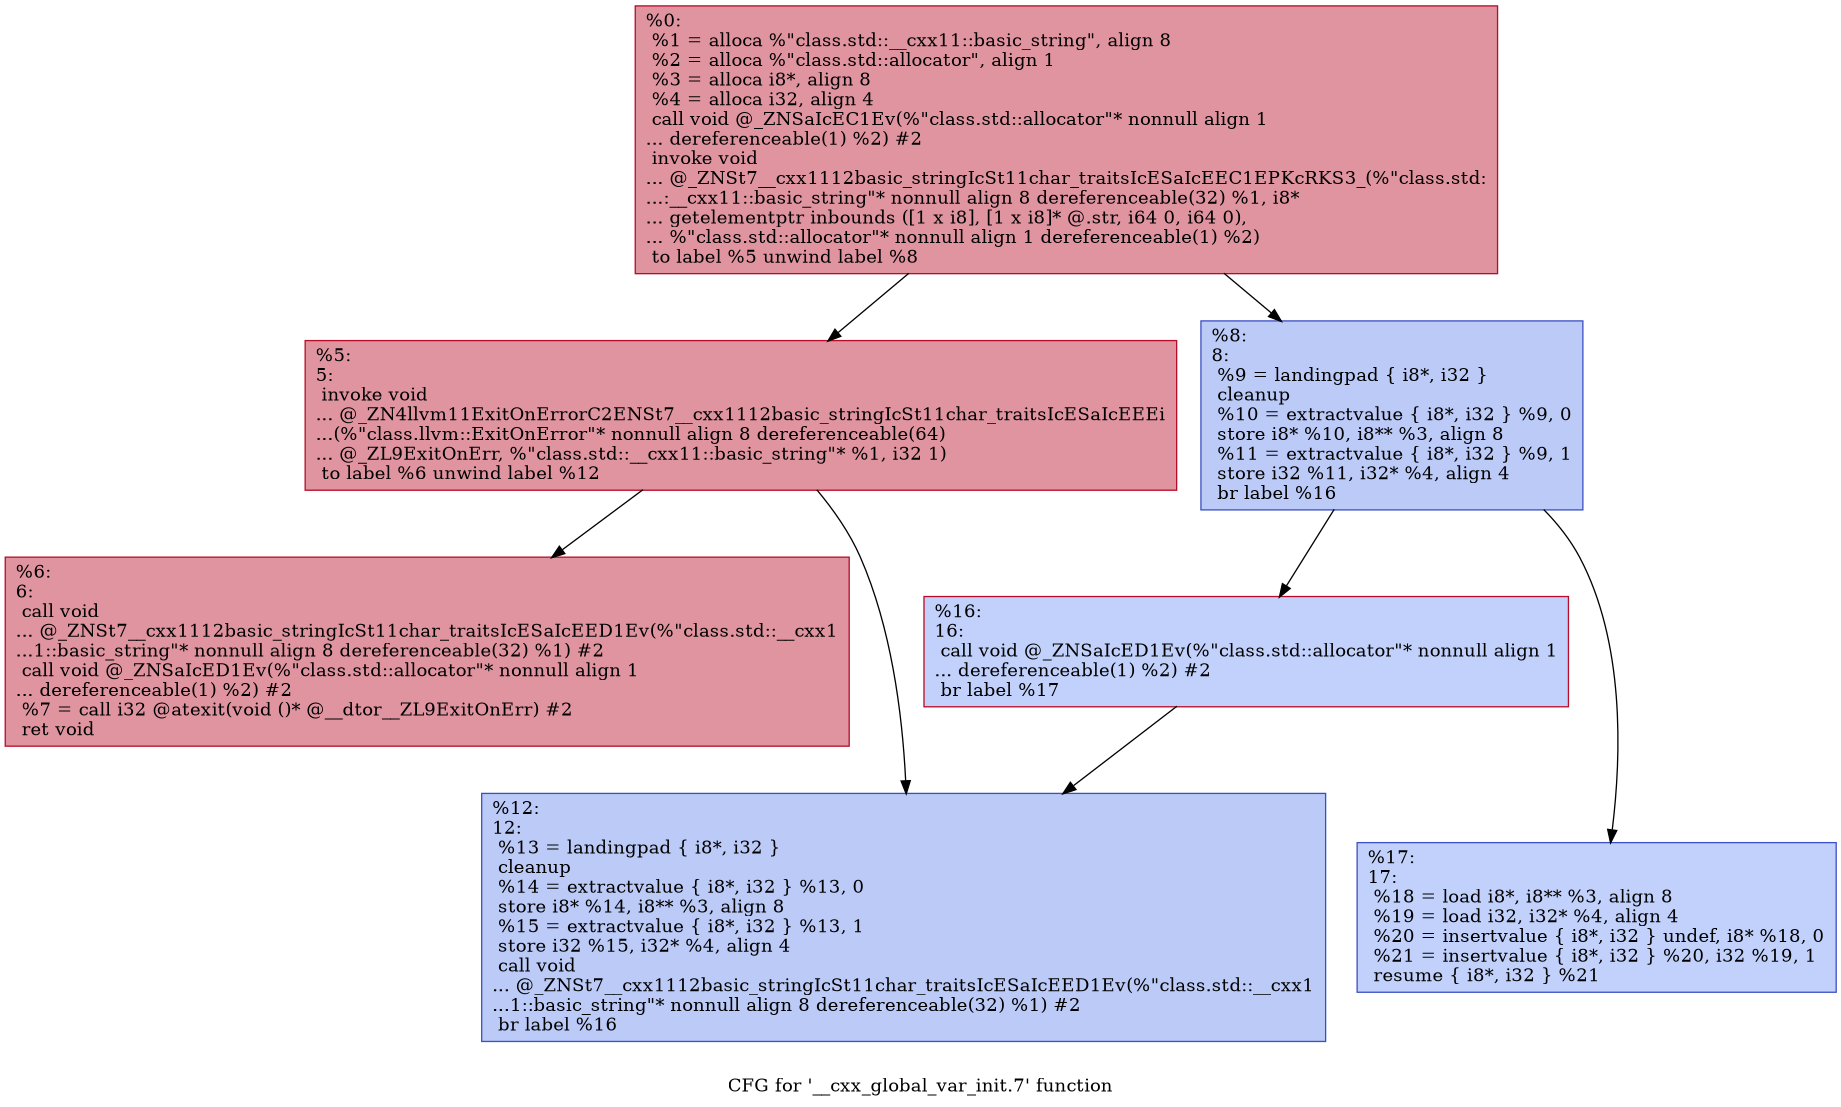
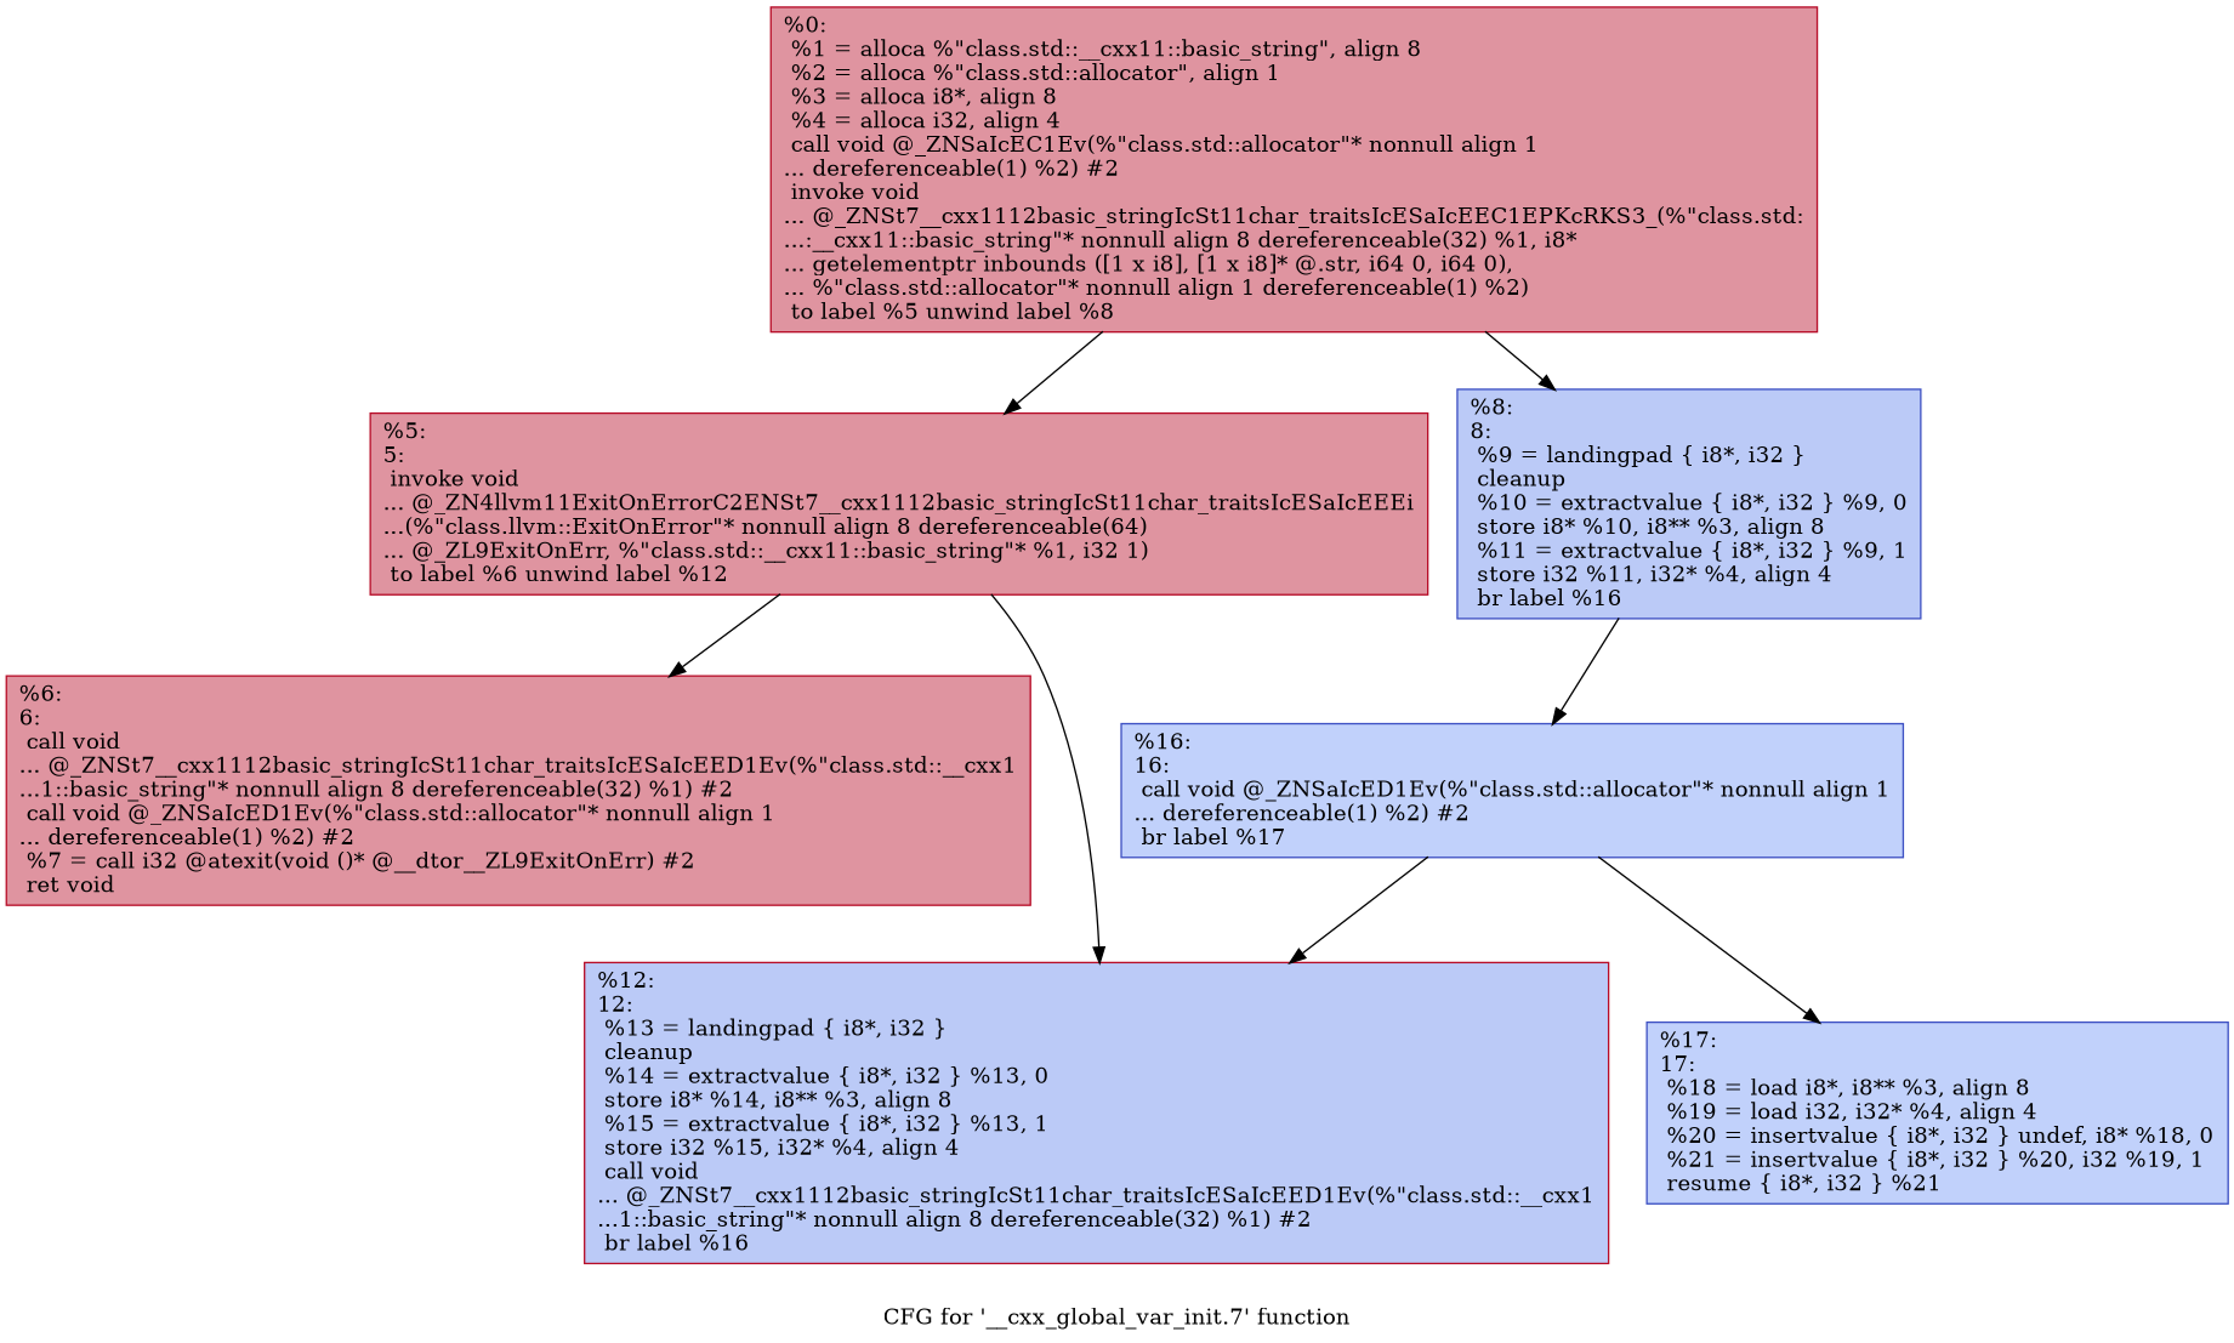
  digraph {
    label="CFG for '__cxx_global_var_init.7' function"
    node [color="#3d50c3ff" fillcolor="#b70d2870" shape=record style=filled]
    n1 [color="#b70d28ff" label="{%0:\l  %1 = alloca %\"class.std::__cxx11::basic_string\", align 8\l  %2 = alloca %\"class.std::allocator\", align 1\l  %3 = alloca i8*, align 8\l  %4 = alloca i32, align 4\l  call void @_ZNSaIcEC1Ev(%\"class.std::allocator\"* nonnull align 1\l... dereferenceable(1) %2) #2\l  invoke void\l... @_ZNSt7__cxx1112basic_stringIcSt11char_traitsIcESaIcEEC1EPKcRKS3_(%\"class.std:\l...:__cxx11::basic_string\"* nonnull align 8 dereferenceable(32) %1, i8*\l... getelementptr inbounds ([1 x i8], [1 x i8]* @.str, i64 0, i64 0),\l... %\"class.std::allocator\"* nonnull align 1 dereferenceable(1) %2)\l          to label %5 unwind label %8\l}"]
    n2 [color="#b70d28ff" label="{%5:\l5:                                                \l  invoke void\l... @_ZN4llvm11ExitOnErrorC2ENSt7__cxx1112basic_stringIcSt11char_traitsIcESaIcEEEi\l...(%\"class.llvm::ExitOnError\"* nonnull align 8 dereferenceable(64)\l... @_ZL9ExitOnErr, %\"class.std::__cxx11::basic_string\"* %1, i32 1)\l          to label %6 unwind label %12\l}"]
    n3 [fillcolor="#6687ed70" label="{%8:\l8:                                                \l  %9 = landingpad \{ i8*, i32 \}\l          cleanup\l  %10 = extractvalue \{ i8*, i32 \} %9, 0\l  store i8* %10, i8** %3, align 8\l  %11 = extractvalue \{ i8*, i32 \} %9, 1\l  store i32 %11, i32* %4, align 4\l  br label %16\l}"]
    n4 [color="#b70d28ff" label="{%6:\l6:                                                \l  call void\l... @_ZNSt7__cxx1112basic_stringIcSt11char_traitsIcESaIcEED1Ev(%\"class.std::__cxx1\l...1::basic_string\"* nonnull align 8 dereferenceable(32) %1) #2\l  call void @_ZNSaIcED1Ev(%\"class.std::allocator\"* nonnull align 1\l... dereferenceable(1) %2) #2\l  %7 = call i32 @atexit(void ()* @__dtor__ZL9ExitOnErr) #2\l  ret void\l}"]
-   n5 [fillcolor="#6687ed70" label="{%12:\l12:                                               \l  %13 = landingpad \{ i8*, i32 \}\l          cleanup\l  %14 = extractvalue \{ i8*, i32 \} %13, 0\l  store i8* %14, i8** %3, align 8\l  %15 = extractvalue \{ i8*, i32 \} %13, 1\l  store i32 %15, i32* %4, align 4\l  call void\l... @_ZNSt7__cxx1112basic_stringIcSt11char_traitsIcESaIcEED1Ev(%\"class.std::__cxx1\l...1::basic_string\"* nonnull align 8 dereferenceable(32) %1) #2\l  br label %16\l}"]
-   n6 [color="#b70d28ff" fillcolor="#7396f570" label="{%16:\l16:                                               \l  call void @_ZNSaIcED1Ev(%\"class.std::allocator\"* nonnull align 1\l... dereferenceable(1) %2) #2\l  br label %17\l}"]
+   n5 [color="#b70d28ff" fillcolor="#6687ed70" label="{%12:\l12:                                               \l  %13 = landingpad \{ i8*, i32 \}\l          cleanup\l  %14 = extractvalue \{ i8*, i32 \} %13, 0\l  store i8* %14, i8** %3, align 8\l  %15 = extractvalue \{ i8*, i32 \} %13, 1\l  store i32 %15, i32* %4, align 4\l  call void\l... @_ZNSt7__cxx1112basic_stringIcSt11char_traitsIcESaIcEED1Ev(%\"class.std::__cxx1\l...1::basic_string\"* nonnull align 8 dereferenceable(32) %1) #2\l  br label %16\l}"]
+   n6 [fillcolor="#7396f570" label="{%16:\l16:                                               \l  call void @_ZNSaIcED1Ev(%\"class.std::allocator\"* nonnull align 1\l... dereferenceable(1) %2) #2\l  br label %17\l}"]
    n7 [fillcolor="#7396f570" label="{%17:\l17:                                               \l  %18 = load i8*, i8** %3, align 8\l  %19 = load i32, i32* %4, align 4\l  %20 = insertvalue \{ i8*, i32 \} undef, i8* %18, 0\l  %21 = insertvalue \{ i8*, i32 \} %20, i32 %19, 1\l  resume \{ i8*, i32 \} %21\l}"]
    n1 -> n2
    n1 -> n3
    n2 -> n4
    n2 -> n5
    n3 -> n6
    n6 -> n5
-   n3 -> n7
+   n6 -> n7
  }
